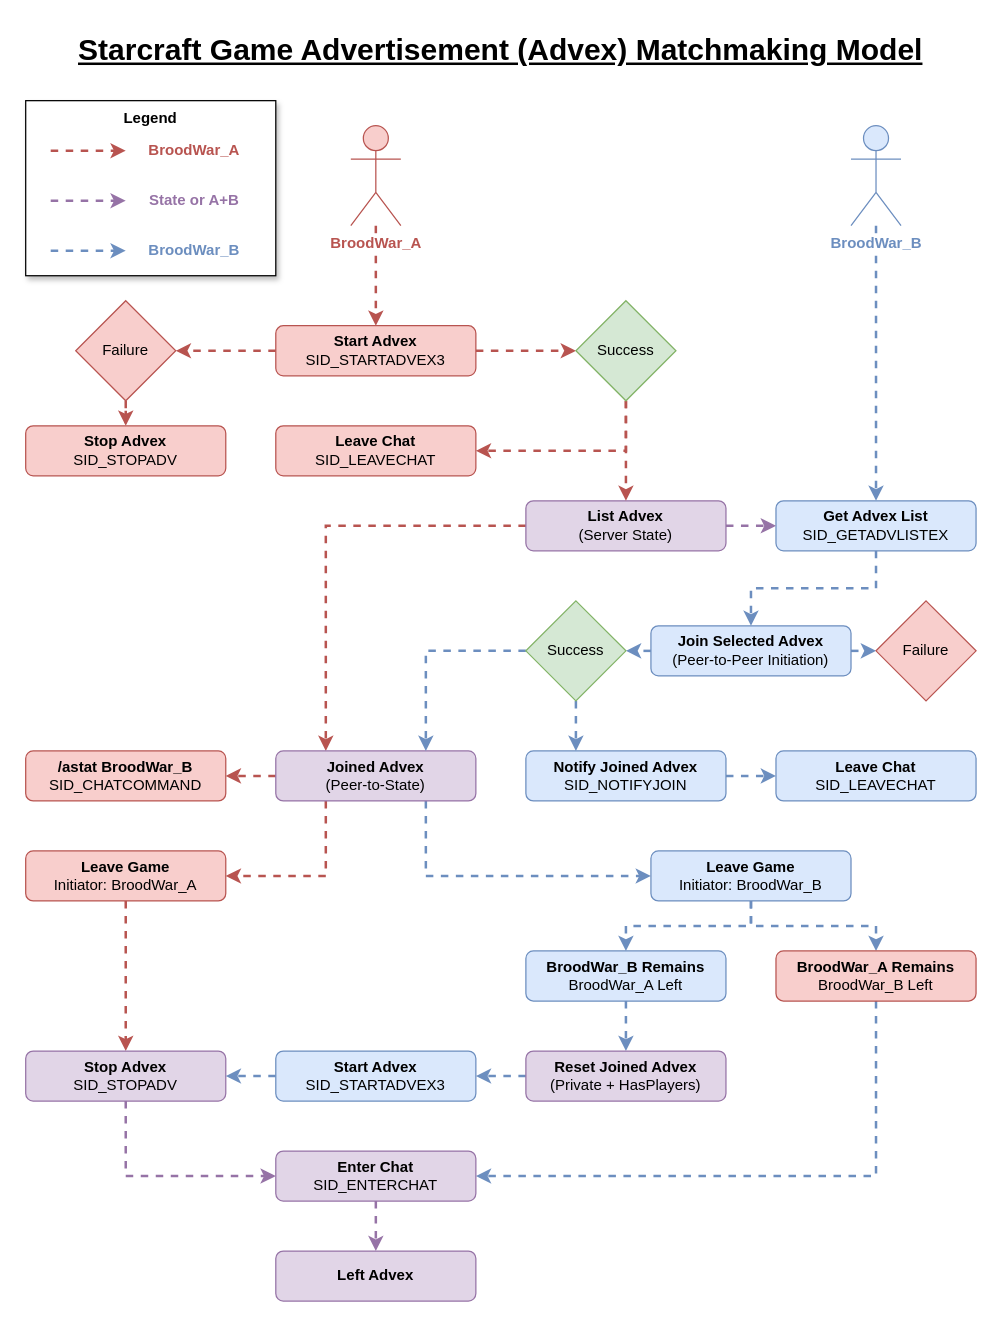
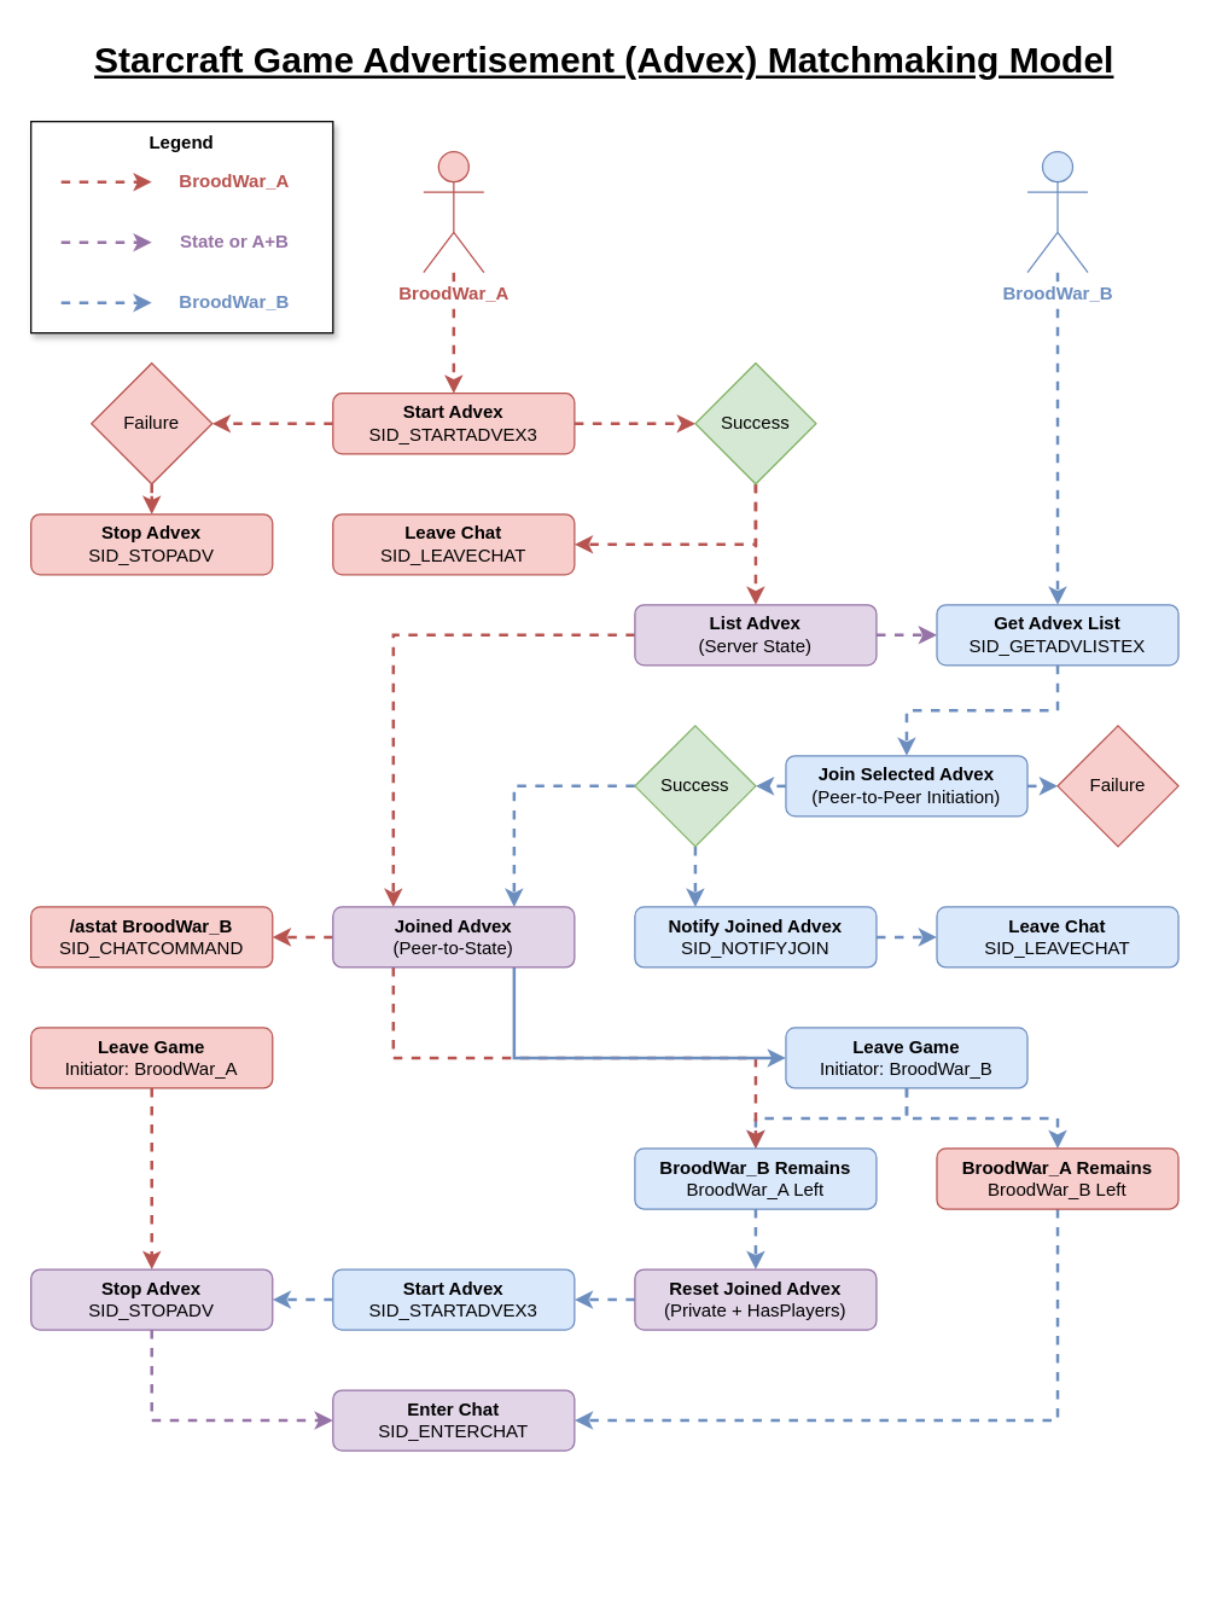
  <mxCell id="0" />
  <mxCell id="1" parent="0" />
  <mxCell id="2" style="edgeStyle=orthogonalEdgeStyle;rounded=0;orthogonalLoop=1;jettySize=auto;html=1;dashed=1;fillColor=#f8cecc;strokeColor=#b85450;strokeWidth=2;" edge="1" parent="1" source="3" target="35"><mxGeometry relative="1" as="geometry" /></mxCell>
  <mxCell id="3" value="BroodWar_A" style="shape=umlActor;verticalLabelPosition=bottom;verticalAlign=top;html=1;outlineConnect=0;fontStyle=1;labelBackgroundColor=#ffffff;fillColor=#f8cecc;strokeColor=#b85450;fontColor=#B85450;" vertex="1" parent="1"><mxGeometry x="280" y="100" width="40" height="80" as="geometry" /></mxCell>
  <mxCell id="4" style="edgeStyle=orthogonalEdgeStyle;rounded=0;orthogonalLoop=1;jettySize=auto;html=1;dashed=1;fillColor=#dae8fc;strokeColor=#6c8ebf;strokeWidth=2;" edge="1" parent="1" source="5" target="16"><mxGeometry relative="1" as="geometry" /></mxCell>
  <mxCell id="5" value="BroodWar_B" style="shape=umlActor;verticalLabelPosition=bottom;verticalAlign=top;html=1;outlineConnect=0;fontStyle=1;labelBackgroundColor=#ffffff;fillColor=#dae8fc;strokeColor=#6c8ebf;fontColor=#6C8EBF;" vertex="1" parent="1"><mxGeometry x="680" y="100" width="40" height="80" as="geometry" /></mxCell>
  <mxCell id="6" value="Starcraft Game Advertisement (Advex) Matchmaking Model" style="text;html=1;strokeColor=none;fillColor=none;align=center;verticalAlign=middle;whiteSpace=wrap;rounded=0;fontStyle=5;fontSize=24;" vertex="1" parent="1"><mxGeometry x="20" y="20" width="760" height="40" as="geometry" /></mxCell>
  <mxCell id="7" style="edgeStyle=orthogonalEdgeStyle;rounded=0;orthogonalLoop=1;jettySize=auto;html=1;exitX=1;exitY=0.5;exitDx=0;exitDy=0;entryX=0;entryY=0.5;entryDx=0;entryDy=0;dashed=1;fillColor=#dae8fc;strokeColor=#6c8ebf;strokeWidth=2;" edge="1" parent="1" source="9" target="43"><mxGeometry relative="1" as="geometry" /></mxCell>
  <mxCell id="8" style="edgeStyle=orthogonalEdgeStyle;rounded=0;orthogonalLoop=1;jettySize=auto;html=1;exitX=0;exitY=0.5;exitDx=0;exitDy=0;entryX=1;entryY=0.5;entryDx=0;entryDy=0;dashed=1;fillColor=#dae8fc;strokeColor=#6c8ebf;strokeWidth=2;" edge="1" parent="1" source="9" target="46"><mxGeometry relative="1" as="geometry" /></mxCell>
  <mxCell id="9" value="Join Selected Advex&lt;br&gt;&lt;span style=&quot;font-weight: normal&quot;&gt;(Peer-to-Peer Initiation)&lt;/span&gt;" style="rounded=1;whiteSpace=wrap;html=1;fontStyle=1;fillColor=#dae8fc;strokeColor=#6c8ebf;" vertex="1" parent="1"><mxGeometry x="520" y="500" width="160" height="40" as="geometry" /></mxCell>
  <mxCell id="10" style="edgeStyle=orthogonalEdgeStyle;rounded=0;orthogonalLoop=1;jettySize=auto;html=1;exitX=0.5;exitY=1;exitDx=0;exitDy=0;entryX=0.5;entryY=0;entryDx=0;entryDy=0;dashed=1;fillColor=#f8cecc;strokeColor=#b85450;strokeWidth=2;" edge="1" parent="1" source="11" target="50"><mxGeometry relative="1" as="geometry" /></mxCell>
  <mxCell id="11" value="Leave Game&lt;br&gt;&lt;span style=&quot;font-weight: normal&quot;&gt;Initiator: BroodWar_A&lt;/span&gt;" style="rounded=1;whiteSpace=wrap;html=1;fontStyle=1;fillColor=#f8cecc;strokeColor=#b85450;" vertex="1" parent="1"><mxGeometry x="20" y="680" width="160" height="40" as="geometry" /></mxCell>
  <mxCell id="12" style="edgeStyle=orthogonalEdgeStyle;rounded=0;orthogonalLoop=1;jettySize=auto;html=1;exitX=0.5;exitY=1;exitDx=0;exitDy=0;entryX=0.5;entryY=0;entryDx=0;entryDy=0;dashed=1;fillColor=#dae8fc;strokeColor=#6c8ebf;strokeWidth=2;" edge="1" parent="1" source="14" target="28"><mxGeometry relative="1" as="geometry" /></mxCell>
  <mxCell id="13" style="edgeStyle=orthogonalEdgeStyle;rounded=0;orthogonalLoop=1;jettySize=auto;html=1;exitX=0.5;exitY=1;exitDx=0;exitDy=0;entryX=0.5;entryY=0;entryDx=0;entryDy=0;dashed=1;fillColor=#dae8fc;strokeColor=#6c8ebf;strokeWidth=2;" edge="1" parent="1" source="14" target="30"><mxGeometry relative="1" as="geometry" /></mxCell>
  <mxCell id="14" value="Leave Game&lt;br&gt;&lt;span style=&quot;font-weight: normal&quot;&gt;Initiator: BroodWar_B&lt;/span&gt;" style="rounded=1;whiteSpace=wrap;html=1;fontStyle=1;fillColor=#dae8fc;strokeColor=#6c8ebf;" vertex="1" parent="1"><mxGeometry x="520" y="680" width="160" height="40" as="geometry" /></mxCell>
  <mxCell id="15" style="edgeStyle=orthogonalEdgeStyle;rounded=0;orthogonalLoop=1;jettySize=auto;html=1;exitX=0.5;exitY=1;exitDx=0;exitDy=0;entryX=0.5;entryY=0;entryDx=0;entryDy=0;dashed=1;fillColor=#dae8fc;strokeColor=#6c8ebf;strokeWidth=2;" edge="1" parent="1" source="16" target="9"><mxGeometry relative="1" as="geometry" /></mxCell>
  <mxCell id="16" value="&lt;b&gt;Get Advex List&lt;/b&gt;&lt;br&gt;SID_GETADVLISTEX" style="rounded=1;whiteSpace=wrap;html=1;fillColor=#dae8fc;strokeColor=#6c8ebf;" vertex="1" parent="1"><mxGeometry x="620" y="400" width="160" height="40" as="geometry" /></mxCell>
  <mxCell id="17" style="edgeStyle=orthogonalEdgeStyle;rounded=0;orthogonalLoop=1;jettySize=auto;html=1;entryX=0;entryY=0.5;entryDx=0;entryDy=0;dashed=1;strokeWidth=2;fillColor=#e1d5e7;strokeColor=#9673a6;" edge="1" parent="1" source="19" target="16"><mxGeometry relative="1" as="geometry" /></mxCell>
  <mxCell id="18" style="edgeStyle=orthogonalEdgeStyle;rounded=0;orthogonalLoop=1;jettySize=auto;html=1;exitX=0;exitY=0.5;exitDx=0;exitDy=0;entryX=0.25;entryY=0;entryDx=0;entryDy=0;dashed=1;fillColor=#f8cecc;strokeColor=#b85450;strokeWidth=2;" edge="1" parent="1" source="19" target="25"><mxGeometry relative="1" as="geometry" /></mxCell>
  <mxCell id="19" value="List Advex&lt;br&gt;&lt;span style=&quot;font-weight: normal&quot;&gt;(Server State)&lt;/span&gt;" style="rounded=1;whiteSpace=wrap;html=1;fontStyle=1;fillColor=#e1d5e7;strokeColor=#9673a6;" vertex="1" parent="1"><mxGeometry x="420" y="400" width="160" height="40" as="geometry" /></mxCell>
  <mxCell id="20" style="edgeStyle=orthogonalEdgeStyle;rounded=0;orthogonalLoop=1;jettySize=auto;html=1;exitX=1;exitY=0.5;exitDx=0;exitDy=0;entryX=0;entryY=0.5;entryDx=0;entryDy=0;dashed=1;fillColor=#dae8fc;strokeColor=#6c8ebf;strokeWidth=2;" edge="1" parent="1" source="21" target="47"><mxGeometry relative="1" as="geometry" /></mxCell>
  <mxCell id="21" value="&lt;b&gt;Notify Joined Advex&lt;/b&gt;&lt;br&gt;SID_NOTIFYJOIN" style="rounded=1;whiteSpace=wrap;html=1;fillColor=#dae8fc;strokeColor=#6c8ebf;" vertex="1" parent="1"><mxGeometry x="420" y="600" width="160" height="40" as="geometry" /></mxCell>
  <mxCell id="22" style="edgeStyle=orthogonalEdgeStyle;rounded=0;orthogonalLoop=1;jettySize=auto;html=1;exitX=0;exitY=0.5;exitDx=0;exitDy=0;entryX=1;entryY=0.5;entryDx=0;entryDy=0;dashed=1;fillColor=#f8cecc;strokeColor=#b85450;strokeWidth=2;" edge="1" parent="1" source="25" target="26"><mxGeometry relative="1" as="geometry" /></mxCell>
- <mxCell id="23" style="edgeStyle=orthogonalEdgeStyle;rounded=0;orthogonalLoop=1;jettySize=auto;html=1;exitX=0.25;exitY=1;exitDx=0;exitDy=0;entryX=1;entryY=0.5;entryDx=0;entryDy=0;dashed=1;fillColor=#f8cecc;strokeColor=#b85450;strokeWidth=2;" edge="1" parent="1" source="25" target="11"><mxGeometry relative="1" as="geometry" /></mxCell>
- <mxCell id="24" style="edgeStyle=orthogonalEdgeStyle;rounded=0;orthogonalLoop=1;jettySize=auto;html=1;exitX=0.75;exitY=1;exitDx=0;exitDy=0;entryX=0;entryY=0.5;entryDx=0;entryDy=0;dashed=1;fillColor=#dae8fc;strokeColor=#6c8ebf;strokeWidth=2;" edge="1" parent="1" source="25" target="14"><mxGeometry relative="1" as="geometry" /></mxCell>
+ <mxCell id="23" style="edgeStyle=orthogonalEdgeStyle;rounded=0;orthogonalLoop=1;jettySize=auto;html=1;exitX=0.25;exitY=1;exitDx=0;exitDy=0;dashed=1;fillColor=#f8cecc;strokeColor=#b85450;strokeWidth=2;" edge="1" parent="1" source="25" target="28"><mxGeometry relative="1" as="geometry" /></mxCell>
+ <mxCell id="24" style="edgeStyle=orthogonalEdgeStyle;rounded=0;orthogonalLoop=1;jettySize=auto;html=1;exitX=0.75;exitY=1;exitDx=0;exitDy=0;entryX=0;entryY=0.5;entryDx=0;entryDy=0;dashed=0;fillColor=#dae8fc;strokeColor=#6c8ebf;strokeWidth=2;" edge="1" parent="1" source="25" target="14"><mxGeometry relative="1" as="geometry" /></mxCell>
  <mxCell id="25" value="Joined Advex&lt;br&gt;&lt;span style=&quot;font-weight: normal&quot;&gt;(Peer-to-State)&lt;/span&gt;" style="rounded=1;whiteSpace=wrap;html=1;fontStyle=1;fillColor=#e1d5e7;strokeColor=#9673a6;" vertex="1" parent="1"><mxGeometry x="220" y="600" width="160" height="40" as="geometry" /></mxCell>
  <mxCell id="26" value="&lt;b&gt;/astat BroodWar_B&lt;/b&gt;&lt;br&gt;SID_CHATCOMMAND" style="rounded=1;whiteSpace=wrap;html=1;fillColor=#f8cecc;strokeColor=#b85450;" vertex="1" parent="1"><mxGeometry x="20" y="600" width="160" height="40" as="geometry" /></mxCell>
  <mxCell id="27" style="edgeStyle=orthogonalEdgeStyle;rounded=0;orthogonalLoop=1;jettySize=auto;html=1;dashed=1;fontSize=12;fillColor=#dae8fc;strokeColor=#6c8ebf;strokeWidth=2;" edge="1" parent="1" source="28" target="32"><mxGeometry relative="1" as="geometry" /></mxCell>
  <mxCell id="28" value="&lt;b&gt;BroodWar_B Remains&lt;/b&gt;&lt;br&gt;BroodWar_A Left" style="rounded=1;whiteSpace=wrap;html=1;fillColor=#dae8fc;strokeColor=#6c8ebf;" vertex="1" parent="1"><mxGeometry x="420" y="760" width="160" height="40" as="geometry" /></mxCell>
  <mxCell id="29" style="edgeStyle=orthogonalEdgeStyle;rounded=0;orthogonalLoop=1;jettySize=auto;html=1;exitX=0.5;exitY=1;exitDx=0;exitDy=0;entryX=1;entryY=0.5;entryDx=0;entryDy=0;dashed=1;fillColor=#dae8fc;strokeColor=#6c8ebf;strokeWidth=2;" edge="1" parent="1" source="30" target="52"><mxGeometry relative="1" as="geometry" /></mxCell>
  <mxCell id="30" value="&lt;b&gt;BroodWar_A Remains&lt;/b&gt;&lt;br&gt;BroodWar_B Left" style="rounded=1;whiteSpace=wrap;html=1;fillColor=#f8cecc;strokeColor=#b85450;" vertex="1" parent="1"><mxGeometry x="620" y="760" width="160" height="40" as="geometry" /></mxCell>
  <mxCell id="31" style="edgeStyle=orthogonalEdgeStyle;rounded=0;orthogonalLoop=1;jettySize=auto;html=1;exitX=0;exitY=0.5;exitDx=0;exitDy=0;entryX=1;entryY=0.5;entryDx=0;entryDy=0;dashed=1;fillColor=#dae8fc;strokeColor=#6c8ebf;strokeWidth=2;" edge="1" parent="1" source="32" target="54"><mxGeometry relative="1" as="geometry" /></mxCell>
  <mxCell id="32" value="Reset Joined Advex&lt;br&gt;&lt;span style=&quot;font-weight: normal&quot;&gt;(Private + HasPlayers)&lt;/span&gt;" style="rounded=1;whiteSpace=wrap;html=1;fontStyle=1;fillColor=#e1d5e7;strokeColor=#9673a6;" vertex="1" parent="1"><mxGeometry x="420" y="840" width="160" height="40" as="geometry" /></mxCell>
  <mxCell id="33" style="edgeStyle=orthogonalEdgeStyle;rounded=0;orthogonalLoop=1;jettySize=auto;html=1;dashed=1;fillColor=#f8cecc;strokeColor=#b85450;strokeWidth=2;" edge="1" parent="1" source="35" target="39"><mxGeometry relative="1" as="geometry" /></mxCell>
  <mxCell id="34" style="edgeStyle=orthogonalEdgeStyle;rounded=0;orthogonalLoop=1;jettySize=auto;html=1;dashed=1;fillColor=#f8cecc;strokeColor=#b85450;strokeWidth=2;" edge="1" parent="1" source="35" target="42"><mxGeometry relative="1" as="geometry" /></mxCell>
  <mxCell id="35" value="&lt;b&gt;Start Advex&lt;/b&gt;&lt;br&gt;SID_STARTADVEX3" style="rounded=1;whiteSpace=wrap;html=1;labelBackgroundColor=none;fontSize=12;fillColor=#f8cecc;strokeColor=#b85450;" vertex="1" parent="1"><mxGeometry x="220" y="260" width="160" height="40" as="geometry" /></mxCell>
  <mxCell id="36" value="&lt;b&gt;Leave Chat&lt;/b&gt;&lt;br&gt;SID_LEAVECHAT" style="rounded=1;whiteSpace=wrap;html=1;labelBackgroundColor=none;fontSize=12;fillColor=#f8cecc;strokeColor=#b85450;" vertex="1" parent="1"><mxGeometry x="220" y="340" width="160" height="40" as="geometry" /></mxCell>
  <mxCell id="37" value="&lt;b&gt;Stop Advex&lt;/b&gt;&lt;br&gt;SID_STOPADV" style="rounded=1;whiteSpace=wrap;html=1;labelBackgroundColor=none;fontSize=12;fillColor=#f8cecc;strokeColor=#b85450;" vertex="1" parent="1"><mxGeometry x="20" y="340" width="160" height="40" as="geometry" /></mxCell>
  <mxCell id="38" style="edgeStyle=orthogonalEdgeStyle;rounded=0;orthogonalLoop=1;jettySize=auto;html=1;dashed=1;fillColor=#f8cecc;strokeColor=#b85450;strokeWidth=2;" edge="1" parent="1" source="39" target="37"><mxGeometry relative="1" as="geometry" /></mxCell>
  <mxCell id="39" value="Failure" style="rhombus;whiteSpace=wrap;html=1;fillColor=#f8cecc;strokeColor=#b85450;" vertex="1" parent="1"><mxGeometry x="60" y="240" width="80" height="80" as="geometry" /></mxCell>
  <mxCell id="40" style="edgeStyle=orthogonalEdgeStyle;rounded=0;orthogonalLoop=1;jettySize=auto;html=1;exitX=0.5;exitY=1;exitDx=0;exitDy=0;dashed=1;fillColor=#f8cecc;strokeColor=#b85450;strokeWidth=2;" edge="1" parent="1" source="42" target="19"><mxGeometry relative="1" as="geometry" /></mxCell>
  <mxCell id="41" style="edgeStyle=orthogonalEdgeStyle;rounded=0;orthogonalLoop=1;jettySize=auto;html=1;exitX=0.5;exitY=1;exitDx=0;exitDy=0;entryX=1;entryY=0.5;entryDx=0;entryDy=0;dashed=1;fillColor=#f8cecc;strokeColor=#b85450;strokeWidth=2;" edge="1" parent="1" source="42" target="36"><mxGeometry relative="1" as="geometry" /></mxCell>
  <mxCell id="42" value="Success" style="rhombus;whiteSpace=wrap;html=1;fillColor=#d5e8d4;strokeColor=#82b366;" vertex="1" parent="1"><mxGeometry x="460" y="240" width="80" height="80" as="geometry" /></mxCell>
  <mxCell id="43" value="Failure" style="rhombus;whiteSpace=wrap;html=1;fillColor=#f8cecc;strokeColor=#b85450;" vertex="1" parent="1"><mxGeometry x="700" y="480" width="80" height="80" as="geometry" /></mxCell>
  <mxCell id="44" style="edgeStyle=orthogonalEdgeStyle;rounded=0;orthogonalLoop=1;jettySize=auto;html=1;exitX=0;exitY=0.5;exitDx=0;exitDy=0;entryX=0.75;entryY=0;entryDx=0;entryDy=0;dashed=1;fillColor=#dae8fc;strokeColor=#6c8ebf;strokeWidth=2;" edge="1" parent="1" source="46" target="25"><mxGeometry relative="1" as="geometry" /></mxCell>
  <mxCell id="45" style="edgeStyle=orthogonalEdgeStyle;rounded=0;orthogonalLoop=1;jettySize=auto;html=1;exitX=0.5;exitY=1;exitDx=0;exitDy=0;entryX=0.25;entryY=0;entryDx=0;entryDy=0;dashed=1;fillColor=#dae8fc;strokeColor=#6c8ebf;strokeWidth=2;" edge="1" parent="1" source="46" target="21"><mxGeometry relative="1" as="geometry" /></mxCell>
  <mxCell id="46" value="Success" style="rhombus;whiteSpace=wrap;html=1;fillColor=#d5e8d4;strokeColor=#82b366;" vertex="1" parent="1"><mxGeometry x="420" y="480" width="80" height="80" as="geometry" /></mxCell>
  <mxCell id="47" value="&lt;b&gt;Leave Chat&lt;/b&gt;&lt;br&gt;SID_LEAVECHAT" style="rounded=1;whiteSpace=wrap;html=1;labelBackgroundColor=none;fontSize=12;fillColor=#dae8fc;strokeColor=#6c8ebf;" vertex="1" parent="1"><mxGeometry x="620" y="600" width="160" height="40" as="geometry" /></mxCell>
- <mxCell id="48" value="Left Advex" style="rounded=1;whiteSpace=wrap;html=1;fontStyle=1;fillColor=#e1d5e7;strokeColor=#9673a6;" vertex="1" parent="1"><mxGeometry x="220" y="1000" width="160" height="40" as="geometry" /></mxCell>
  <mxCell id="49" style="edgeStyle=orthogonalEdgeStyle;rounded=0;orthogonalLoop=1;jettySize=auto;html=1;exitX=0.5;exitY=1;exitDx=0;exitDy=0;entryX=0;entryY=0.5;entryDx=0;entryDy=0;dashed=1;fillColor=#e1d5e7;strokeColor=#9673a6;strokeWidth=2;" edge="1" parent="1" source="50" target="52"><mxGeometry relative="1" as="geometry" /></mxCell>
  <mxCell id="50" value="&lt;b&gt;Stop Advex&lt;/b&gt;&lt;br&gt;SID_STOPADV" style="rounded=1;whiteSpace=wrap;html=1;labelBackgroundColor=none;fontSize=12;fillColor=#e1d5e7;strokeColor=#9673a6;" vertex="1" parent="1"><mxGeometry x="20" y="840" width="160" height="40" as="geometry" /></mxCell>
- <mxCell id="51" style="edgeStyle=orthogonalEdgeStyle;rounded=0;orthogonalLoop=1;jettySize=auto;html=1;exitX=0.5;exitY=1;exitDx=0;exitDy=0;entryX=0.5;entryY=0;entryDx=0;entryDy=0;dashed=1;fillColor=#e1d5e7;strokeColor=#9673a6;strokeWidth=2;" edge="1" parent="1" source="52" target="48"><mxGeometry relative="1" as="geometry" /></mxCell>
  <mxCell id="52" value="&lt;b&gt;Enter Chat&lt;/b&gt;&lt;br&gt;SID_ENTERCHAT" style="rounded=1;whiteSpace=wrap;html=1;labelBackgroundColor=none;fontSize=12;fillColor=#e1d5e7;strokeColor=#9673a6;" vertex="1" parent="1"><mxGeometry x="220" y="920" width="160" height="40" as="geometry" /></mxCell>
  <mxCell id="53" style="edgeStyle=orthogonalEdgeStyle;rounded=0;orthogonalLoop=1;jettySize=auto;html=1;exitX=0;exitY=0.5;exitDx=0;exitDy=0;entryX=1;entryY=0.5;entryDx=0;entryDy=0;dashed=1;fillColor=#dae8fc;strokeColor=#6c8ebf;strokeWidth=2;" edge="1" parent="1" source="54" target="50"><mxGeometry relative="1" as="geometry" /></mxCell>
  <mxCell id="54" value="&lt;b&gt;Start Advex&lt;/b&gt;&lt;br&gt;SID_STARTADVEX3" style="rounded=1;whiteSpace=wrap;html=1;labelBackgroundColor=none;fontSize=12;fillColor=#dae8fc;strokeColor=#6c8ebf;" vertex="1" parent="1"><mxGeometry x="220" y="840" width="160" height="40" as="geometry" /></mxCell>
  <mxCell id="55" value="Legend" style="rounded=0;whiteSpace=wrap;html=1;labelBackgroundColor=#ffffff;fontStyle=1;verticalAlign=top;shadow=1;" vertex="1" parent="1"><mxGeometry x="20" y="80" width="200" height="140" as="geometry" /></mxCell>
  <mxCell id="56" value="" style="endArrow=classic;html=1;dashed=1;strokeWidth=2;fillColor=#f8cecc;strokeColor=#b85450;" edge="1" parent="1"><mxGeometry width="50" height="50" relative="1" as="geometry"><mxPoint x="40" y="120" as="sourcePoint" /><mxPoint x="100" y="120" as="targetPoint" /></mxGeometry></mxCell>
  <mxCell id="57" value="" style="endArrow=classic;html=1;dashed=1;strokeWidth=2;fillColor=#e1d5e7;strokeColor=#9673a6;" edge="1" parent="1"><mxGeometry width="50" height="50" relative="1" as="geometry"><mxPoint x="40" y="160" as="sourcePoint" /><mxPoint x="100" y="160" as="targetPoint" /></mxGeometry></mxCell>
  <mxCell id="58" value="" style="endArrow=classic;html=1;dashed=1;strokeWidth=2;fillColor=#dae8fc;strokeColor=#6c8ebf;" edge="1" parent="1"><mxGeometry width="50" height="50" relative="1" as="geometry"><mxPoint x="40" y="200" as="sourcePoint" /><mxPoint x="100" y="200" as="targetPoint" /></mxGeometry></mxCell>
  <mxCell id="59" value="BroodWar_A" style="text;html=1;strokeColor=none;fillColor=none;align=center;verticalAlign=middle;whiteSpace=wrap;rounded=0;shadow=1;labelBackgroundColor=none;fontStyle=1;fontColor=#B85450;" vertex="1" parent="1"><mxGeometry x="110" y="110" width="90" height="20" as="geometry" /></mxCell>
  <mxCell id="60" value="State or A+B" style="text;html=1;strokeColor=none;fillColor=none;align=center;verticalAlign=middle;whiteSpace=wrap;rounded=0;shadow=1;labelBackgroundColor=none;fontStyle=1;fontColor=#9673A6;" vertex="1" parent="1"><mxGeometry x="110" y="150" width="90" height="20" as="geometry" /></mxCell>
  <mxCell id="61" value="BroodWar_B" style="text;html=1;strokeColor=none;fillColor=none;align=center;verticalAlign=middle;whiteSpace=wrap;rounded=0;shadow=1;labelBackgroundColor=none;fontStyle=1;fontColor=#6C8EBF;" vertex="1" parent="1"><mxGeometry x="110" y="190" width="90" height="20" as="geometry" /></mxCell>
